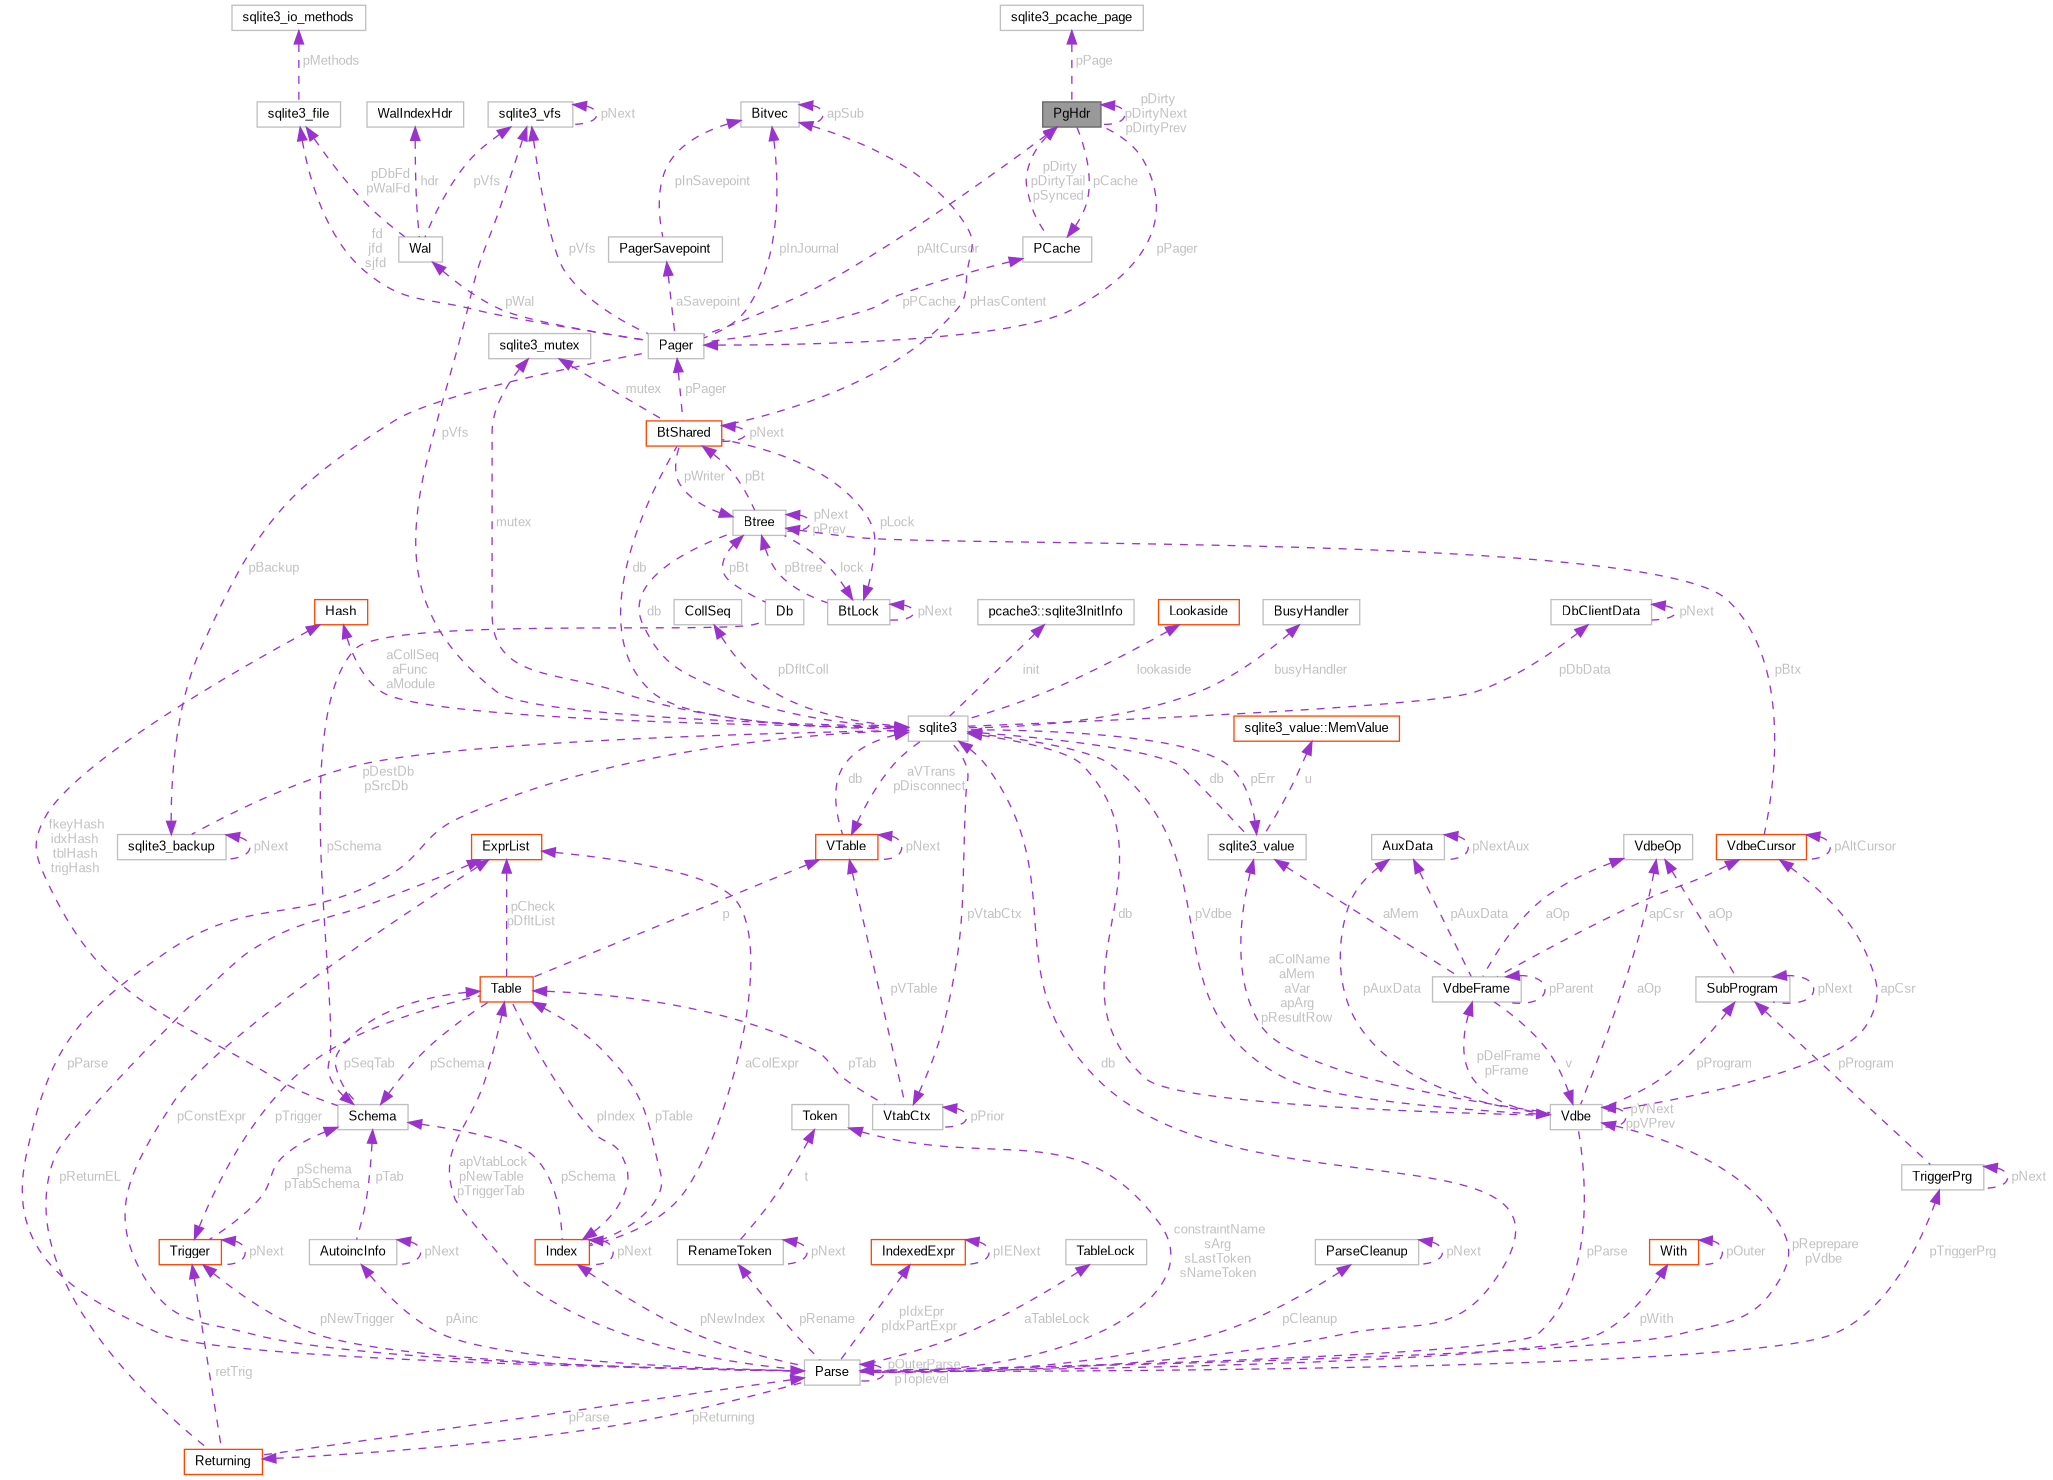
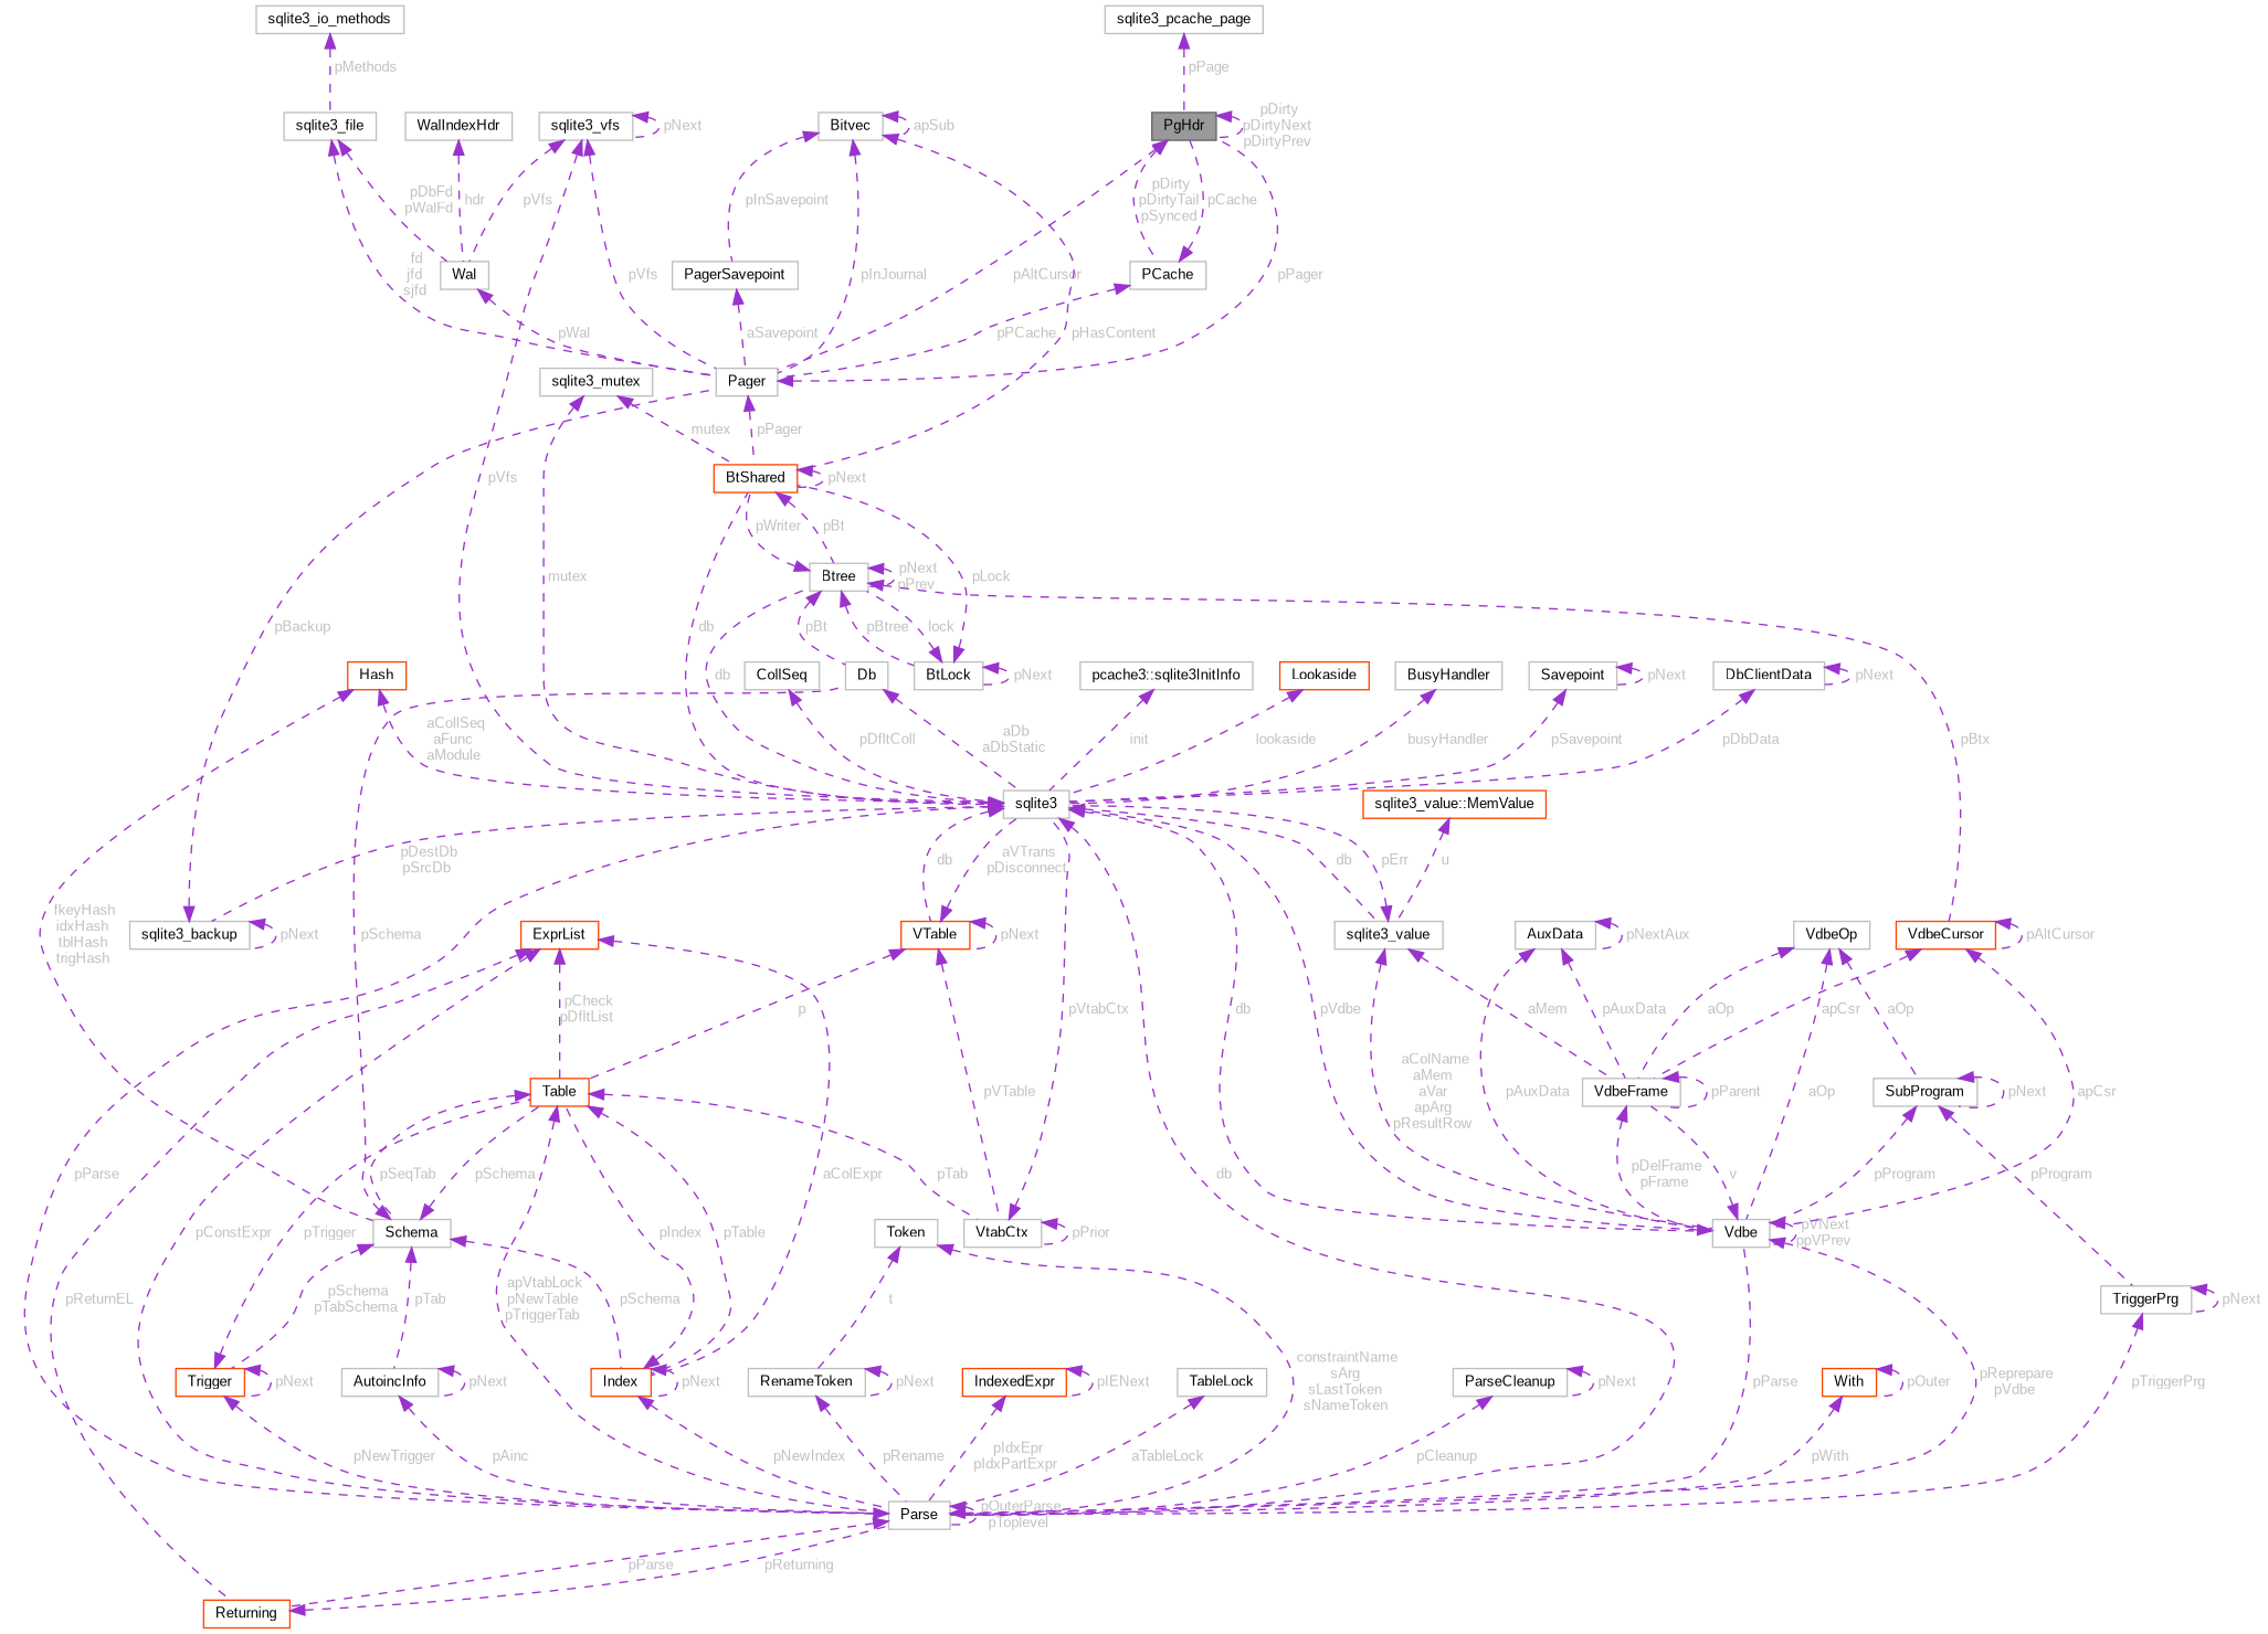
  digraph {
    fontname="Liberation Sans"
    node [color=grey75 fillcolor=white fontname="Liberation Sans" fontsize=10 shape=box style=filled]
    edge [color=darkorchid3 dir=back fontcolor=grey fontname="Liberation Sans" fontsize=10 labelfontname=Helvetica labelfontsize=10 style=dashed]
    n1 [color=gray40 fillcolor=grey60 fontcolor=black height=0.2 label=PgHdr width=0.4]
    n2 [height=0.2 label=PCache width=0.4]
    n3 [height=0.2 label=Pager width=0.4]
    n4 [color=orangered height=0.2 label=BtShared width=0.4]
    n5 [height=0.2 label=sqlite3_pcache_page width=0.4]
    n6 [height=0.2 label=Btree width=0.4]
    n7 [height=0.2 label=sqlite3_vfs width=0.4]
    n8 [height=0.2 label=sqlite3 width=0.4]
    n9 [height=0.2 label=Wal width=0.4]
    n10 [height=0.2 label=sqlite3_backup width=0.4]
    n11 [height=0.2 label=Vdbe width=0.4]
    n12 [height=0.2 label=Parse width=0.4]
    n13 [color=orangered height=0.2 label=VTable width=0.4]
    n14 [height=0.2 label=sqlite3_value width=0.4]
    n15 [height=0.2 label=Bitvec width=0.4]
    n16 [height=0.2 label=PagerSavepoint width=0.4]
    n17 [height=0.2 label=sqlite3_file width=0.4]
    n18 [height=0.2 label=sqlite3_io_methods width=0.4]
    n19 [height=0.2 label=VdbeFrame width=0.4]
    n20 [color=orangered height=0.2 label=Returning width=0.4]
    n21 [color=orangered height=0.2 label=Table width=0.4]
    n22 [height=0.2 label=VtabCtx width=0.4]
    n23 [height=0.2 label=Db width=0.4]
    n24 [color=orangered height=0.2 label=VdbeCursor width=0.4]
    n25 [height=0.2 label=BtLock width=0.4]
    n26 [color=orangered height=0.2 label=ExprList width=0.4]
    n27 [color=orangered height=0.2 label=Index width=0.4]
    n28 [height=0.2 label=Schema width=0.4]
    n29 [color=orangered height=0.2 label=IndexedExpr width=0.4]
    n30 [height=0.2 label=TableLock width=0.4]
    n31 [height=0.2 label=AutoincInfo width=0.4]
    n32 [color=orangered height=0.2 label=Trigger width=0.4]
    n33 [color=orangered height=0.2 label=Hash width=0.4]
    n34 [height=0.2 label=TriggerPrg width=0.4]
    n35 [height=0.2 label=SubProgram width=0.4]
    n36 [height=0.2 label=VdbeOp width=0.4]
    n37 [height=0.2 label=ParseCleanup width=0.4]
    n38 [height=0.2 label=Token width=0.4]
    n39 [height=0.2 label=RenameToken width=0.4]
    n40 [color=orangered height=0.2 label=With width=0.4]
    n41 [color=orangered height=0.2 label="sqlite3_value::MemValue" width=0.4]
    n42 [height=0.2 label=sqlite3_mutex width=0.4]
    n43 [height=0.2 label=AuxData width=0.4]
    n44 [height=0.2 label=CollSeq width=0.4]
    n45 [height=0.2 label="pcache3::sqlite3InitInfo" width=0.4]
    n46 [color=orangered height=0.2 label=Lookaside width=0.4]
    n47 [height=0.2 label=BusyHandler width=0.4]
+   n48 [height=0.2 label=Savepoint width=0.4]
    n49 [height=0.2 label=DbClientData width=0.4]
    n50 [height=0.2 label=WalIndexHdr width=0.4]
    n1 -> n1 [label=" pDirty\npDirtyNext\npDirtyPrev"]
    n1 -> n2 [label=" pDirty\npDirtyTail\npSynced"]
    n1 -> n3 [label=" pAltCursor"]
    n2 -> n1 [label=" pCache"]
    n2 -> n3 [label=" pPCache"]
    n3 -> n1 [label=" pPager"]
    n3 -> n4 [label=" pPager"]
    n4 -> n4 [label=" pNext"]
    n4 -> n6 [label=" pBt"]
    n5 -> n1 [label=" pPage"]
    n6 -> n4 [label=" pWriter"]
    n6 -> n6 [label=" pNext\npPrev"]
    n6 -> n23 [label=" pBt"]
    n6 -> n24 [label=" pBtx"]
    n6 -> n25 [label=" pBtree"]
    n7 -> n3 [label=" pVfs"]
    n7 -> n7 [label=" pNext"]
    n7 -> n8 [label=" pVfs"]
    n7 -> n9 [label=" pVfs"]
    n8 -> n4 [label=" db"]
    n8 -> n6 [label=" db"]
    n8 -> n10 [label=" pDestDb\npSrcDb"]
    n8 -> n11 [label=" db"]
    n8 -> n12 [label=" db"]
    n8 -> n13 [label=" db"]
    n8 -> n14 [label=" db"]
    n9 -> n3 [label=" pWal"]
    n10 -> n3 [label=" pBackup"]
    n10 -> n10 [label=" pNext"]
    n11 -> n8 [label=" pVdbe"]
    n11 -> n11 [label=" pVNext\nppVPrev"]
    n11 -> n12 [label=" pReprepare\npVdbe"]
    n11 -> n19 [label=" v"]
    n12 -> n8 [label=" pParse"]
    n12 -> n11 [label=" pParse"]
    n12 -> n12 [label=" pOuterParse\npToplevel"]
    n12 -> n20 [label=" pParse"]
    n13 -> n8 [label=" aVTrans\npDisconnect"]
    n13 -> n13 [label=" pNext"]
    n13 -> n21 [label=" p"]
    n13 -> n22 [label=" pVTable"]
    n14 -> n8 [label=" pErr"]
    n14 -> n11 [label=" aColName\naMem\naVar\napArg\npResultRow"]
    n14 -> n19 [label=" aMem"]
    n15 -> n3 [label=" pInJournal"]
    n15 -> n4 [label=" pHasContent"]
    n15 -> n15 [label=" apSub"]
    n15 -> n16 [label=" pInSavepoint"]
    n16 -> n3 [label=" aSavepoint"]
    n17 -> n3 [label=" fd\njfd\nsjfd"]
    n17 -> n9 [label=" pDbFd\npWalFd"]
    n18 -> n17 [label=" pMethods"]
    n19 -> n11 [label=" pDelFrame\npFrame"]
    n19 -> n19 [label=" pParent"]
    n20 -> n12 [label=" pReturning"]
    n21 -> n12 [label=" apVtabLock\npNewTable\npTriggerTab"]
    n21 -> n22 [label=" pTab"]
    n21 -> n27 [label=" pTable"]
    n21 -> n28 [label=" pSeqTab"]
    n22 -> n8 [label=" pVtabCtx"]
    n22 -> n22 [label=" pPrior"]
+   n23 -> n8 [label=" aDb\naDbStatic"]
    n24 -> n11 [label=" apCsr"]
    n24 -> n19 [label=" apCsr"]
    n24 -> n24 [label=" pAltCursor"]
    n25 -> n4 [label=" pLock"]
    n25 -> n6 [label=" lock"]
    n25 -> n25 [label=" pNext"]
    n26 -> n12 [label=" pConstExpr"]
    n26 -> n20 [label=" pReturnEL"]
    n26 -> n21 [label=" pCheck\npDfltList"]
    n26 -> n27 [label=" aColExpr"]
    n27 -> n12 [label=" pNewIndex"]
    n27 -> n21 [label=" pIndex"]
    n27 -> n27 [label=" pNext"]
    n28 -> n21 [label=" pSchema"]
    n28 -> n23 [label=" pSchema"]
    n28 -> n27 [label=" pSchema"]
    n28 -> n31 [label=" pTab"]
    n28 -> n32 [label=" pSchema\npTabSchema"]
    n29 -> n12 [label=" pIdxEpr\npIdxPartExpr"]
    n29 -> n29 [label=" pIENext"]
    n30 -> n12 [label=" aTableLock"]
    n31 -> n12 [label=" pAinc"]
    n31 -> n31 [label=" pNext"]
    n32 -> n12 [label=" pNewTrigger"]
-   n32 -> n20 [label=" retTrig"]
    n32 -> n21 [label=" pTrigger"]
    n32 -> n32 [label=" pNext"]
    n33 -> n8 [label=" aCollSeq\naFunc\naModule"]
    n33 -> n28 [label=" fkeyHash\nidxHash\ntblHash\ntrigHash"]
    n34 -> n12 [label=" pTriggerPrg"]
    n34 -> n34 [label=" pNext"]
    n35 -> n11 [label=" pProgram"]
    n35 -> n34 [label=" pProgram"]
    n35 -> n35 [label=" pNext"]
    n36 -> n11 [label=" aOp"]
    n36 -> n19 [label=" aOp"]
    n36 -> n35 [label=" aOp"]
    n37 -> n12 [label=" pCleanup"]
    n37 -> n37 [label=" pNext"]
    n38 -> n12 [label=" constraintName\nsArg\nsLastToken\nsNameToken"]
    n38 -> n39 [label=" t"]
    n39 -> n12 [label=" pRename"]
    n39 -> n39 [label=" pNext"]
    n40 -> n12 [label=" pWith"]
    n40 -> n40 [label=" pOuter"]
    n41 -> n14 [label=" u"]
    n42 -> n4 [label=" mutex"]
    n42 -> n8 [label=" mutex"]
    n43 -> n11 [label=" pAuxData"]
    n43 -> n19 [label=" pAuxData"]
    n43 -> n43 [label=" pNextAux"]
    n44 -> n8 [label=" pDfltColl"]
    n45 -> n8 [label=" init"]
    n46 -> n8 [label=" lookaside"]
    n47 -> n8 [label=" busyHandler"]
+   n48 -> n8 [label=" pSavepoint"]
+   n48 -> n48 [label=" pNext"]
    n49 -> n8 [label=" pDbData"]
    n49 -> n49 [label=" pNext"]
    n50 -> n9 [label=" hdr"]
  }
